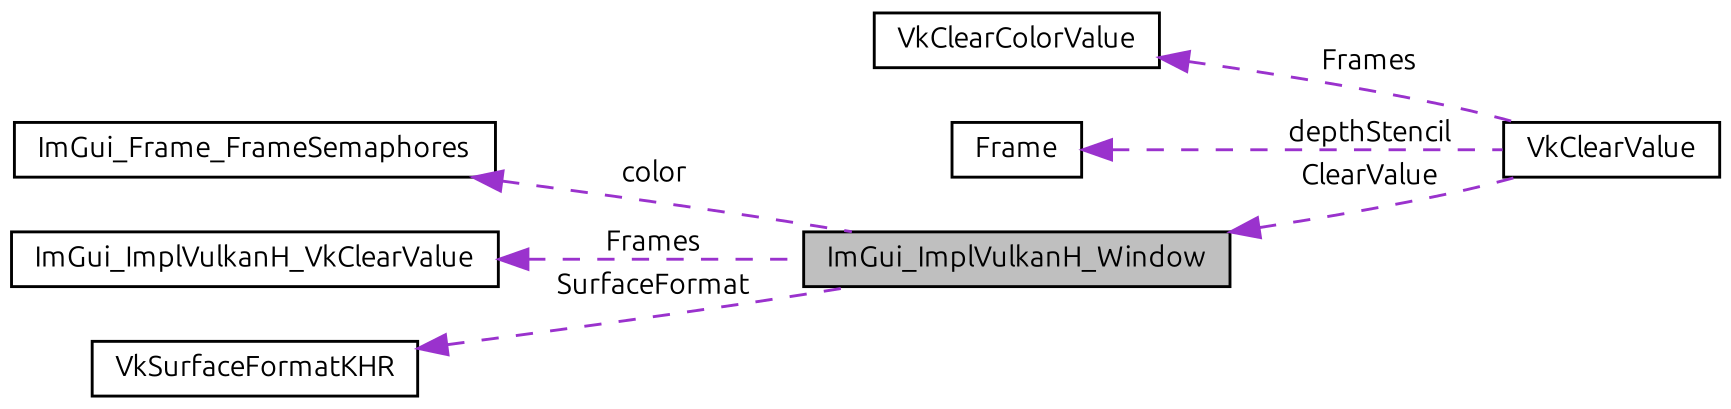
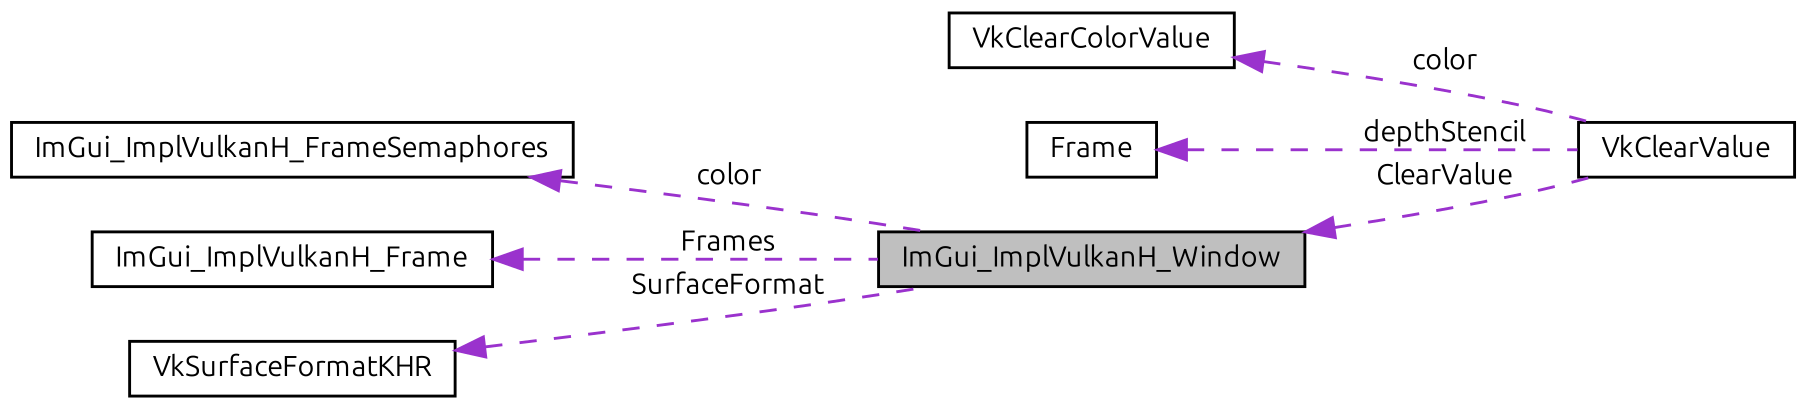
  digraph {
    fontname=Ubuntu
    rankdir=LR
    node [color=black fillcolor=white fontname=Ubuntu fontsize=10 shape=record style=filled]
    edge [color=darkorchid3 dir=back fontname=Ubuntu fontsize=10 labelfontname=Helvetica labelfontsize=10 style=dashed]
    n1 [fillcolor=grey75 fontcolor=black height=0.2 label=ImGui_ImplVulkanH_Window width=0.4]
    n2 [height=0.2 label=VkClearValue width=0.4]
-   n3 [height=0.2 label=ImGui_Frame_FrameSemaphores width=0.4]
-   n4 [height=0.2 label=ImGui_ImplVulkanH_VkClearValue width=0.4]
+   n3 [height=0.2 label=ImGui_ImplVulkanH_FrameSemaphores width=0.4]
+   n4 [height=0.2 label=ImGui_ImplVulkanH_Frame width=0.4]
    n5 [height=0.2 label=VkSurfaceFormatKHR width=0.4]
    n6 [height=0.2 label=VkClearColorValue width=0.4]
    n7 [height=0.2 label=Frame width=0.4]
    n1 -> n2 [label=" ClearValue"]
    n3 -> n1 [label=" color"]
    n4 -> n1 [label=" Frames"]
    n5 -> n1 [label=" SurfaceFormat"]
-   n6 -> n2 [label=" Frames"]
+   n6 -> n2 [label=" color"]
    n7 -> n2 [label=" depthStencil"]
  }
